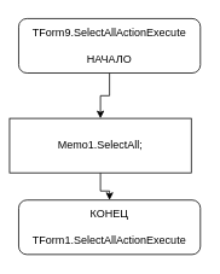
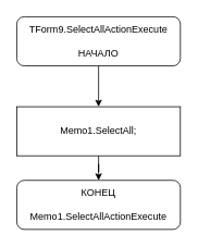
  <mxCell id="0" />
  <mxCell id="1" parent="0" />
  <mxCell id="2" style="edgeStyle=orthogonalEdgeStyle;rounded=0;orthogonalLoop=1;jettySize=auto;html=1;exitX=0.5;exitY=1;exitDx=0;exitDy=0;entryX=0.5;entryY=0;entryDx=0;entryDy=0;" edge="1" parent="1" source="3" target="5"><mxGeometry relative="1" as="geometry"><mxPoint x="120" y="130" as="targetPoint" /></mxGeometry></mxCell>
  <mxCell id="3" value="TForm9.SelectAllActionExecute&lt;br&gt;&lt;br&gt;НАЧАЛО" style="rounded=1;whiteSpace=wrap;html=1;" vertex="1" parent="1"><mxGeometry x="20" y="20" width="200" height="60" as="geometry" /></mxCell>
  <mxCell id="4" style="edgeStyle=orthogonalEdgeStyle;rounded=0;orthogonalLoop=1;jettySize=auto;html=1;exitX=0.5;exitY=1;exitDx=0;exitDy=0;" edge="1" parent="1" source="5" target="6"><mxGeometry relative="1" as="geometry" /></mxCell>
- <mxCell id="5" value="Memo1.SelectAll;" style="rounded=0;whiteSpace=wrap;html=1;" vertex="1" parent="1"><mxGeometry x="10" y="130" width="200" height="60" as="geometry" /></mxCell>
- <mxCell id="6" value="КОНЕЦ&lt;br&gt;&lt;br&gt;TForm1.SelectAllActionExecute" style="rounded=1;whiteSpace=wrap;html=1;" vertex="1" parent="1"><mxGeometry x="20" y="220" width="200" height="60" as="geometry" /></mxCell>
+ <mxCell id="5" value="Memo1.SelectAll;" style="rounded=0;whiteSpace=wrap;html=1;" vertex="1" parent="1"><mxGeometry x="20" y="130" width="200" height="60" as="geometry" /></mxCell>
+ <mxCell id="6" value="КОНЕЦ&lt;br&gt;&lt;br&gt;Memo1.SelectAllActionExecute" style="rounded=1;whiteSpace=wrap;html=1;" vertex="1" parent="1"><mxGeometry x="20" y="220" width="200" height="60" as="geometry" /></mxCell>
